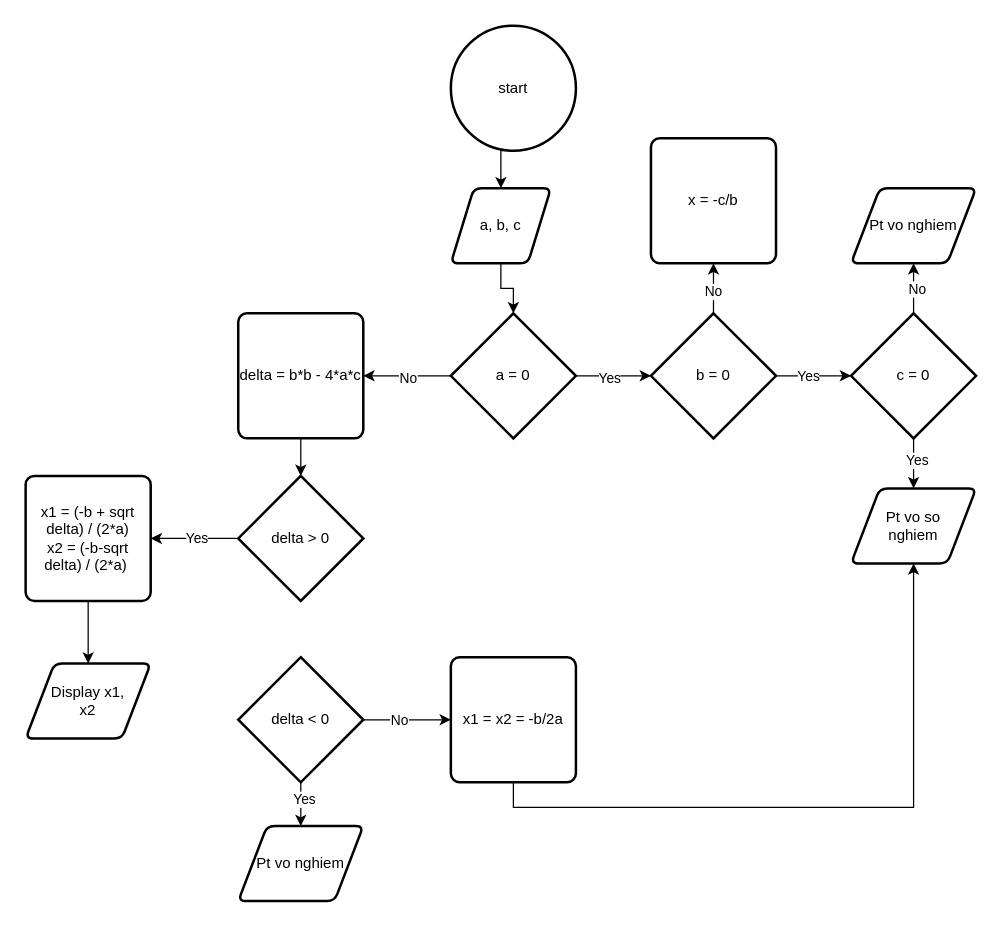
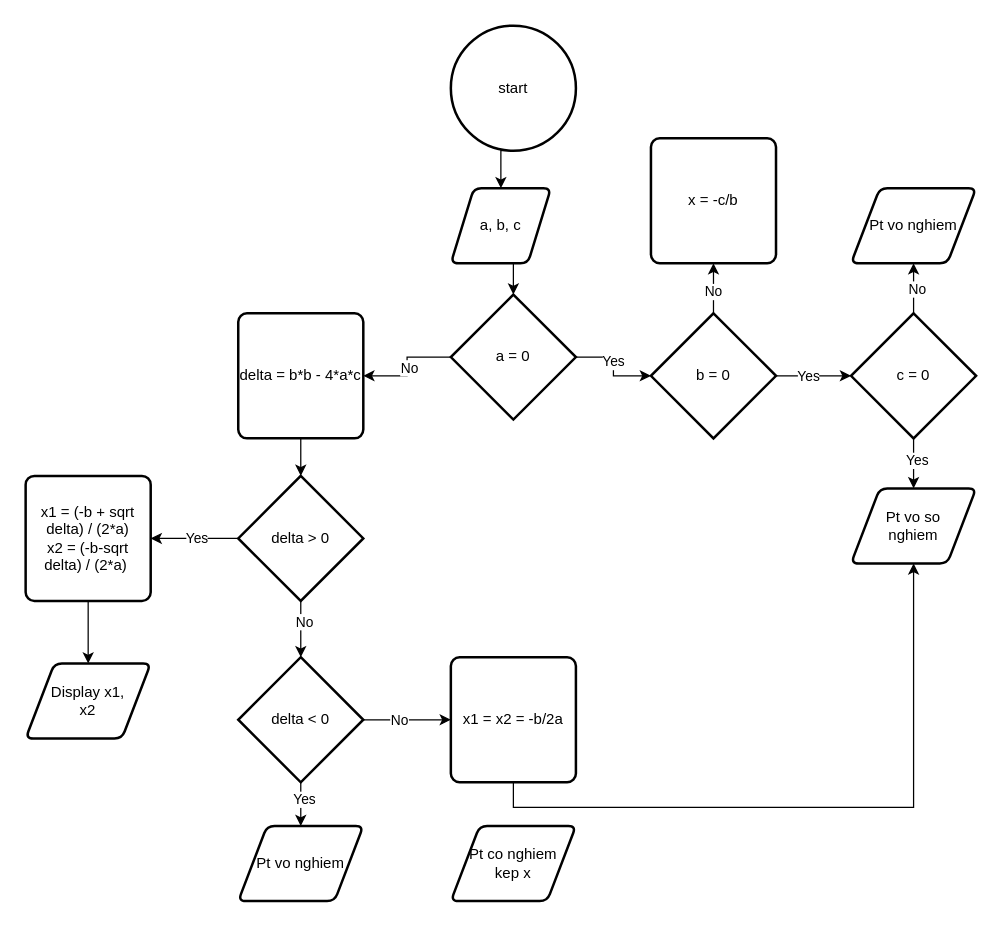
  <mxCell id="0" />
  <mxCell id="1" parent="0" />
  <mxCell id="2" style="edgeStyle=orthogonalEdgeStyle;rounded=0;orthogonalLoop=1;jettySize=auto;html=1;exitX=0.5;exitY=1;exitDx=0;exitDy=0;exitPerimeter=0;entryX=0.5;entryY=0;entryDx=0;entryDy=0;" edge="1" parent="1" source="3" target="5"><mxGeometry relative="1" as="geometry" /></mxCell>
  <mxCell id="3" value="start" style="strokeWidth=2;html=1;shape=mxgraph.flowchart.start_2;whiteSpace=wrap;" vertex="1" parent="1"><mxGeometry x="360" y="20" width="100" height="100" as="geometry" /></mxCell>
  <mxCell id="4" style="edgeStyle=orthogonalEdgeStyle;rounded=0;orthogonalLoop=1;jettySize=auto;html=1;exitX=0.5;exitY=1;exitDx=0;exitDy=0;entryX=0.5;entryY=0;entryDx=0;entryDy=0;entryPerimeter=0;" edge="1" parent="1" source="5" target="10"><mxGeometry relative="1" as="geometry" /></mxCell>
  <mxCell id="5" value="a, b, c" style="shape=parallelogram;html=1;strokeWidth=2;perimeter=parallelogramPerimeter;whiteSpace=wrap;rounded=1;arcSize=12;size=0.23;" vertex="1" parent="1"><mxGeometry x="360" y="150" width="80" height="60" as="geometry" /></mxCell>
  <mxCell id="6" style="edgeStyle=orthogonalEdgeStyle;rounded=0;orthogonalLoop=1;jettySize=auto;html=1;exitX=0;exitY=0.5;exitDx=0;exitDy=0;exitPerimeter=0;entryX=1;entryY=0.5;entryDx=0;entryDy=0;" edge="1" parent="1" source="10" target="12"><mxGeometry relative="1" as="geometry" /></mxCell>
  <mxCell id="7" value="No" style="edgeLabel;html=1;align=center;verticalAlign=middle;resizable=0;points=[];" vertex="1" connectable="0" parent="6"><mxGeometry y="1" relative="1" as="geometry"><mxPoint as="offset" /></mxGeometry></mxCell>
  <mxCell id="8" style="edgeStyle=orthogonalEdgeStyle;rounded=0;orthogonalLoop=1;jettySize=auto;html=1;exitX=1;exitY=0.5;exitDx=0;exitDy=0;exitPerimeter=0;entryX=0;entryY=0.5;entryDx=0;entryDy=0;entryPerimeter=0;" edge="1" parent="1" source="10" target="17"><mxGeometry relative="1" as="geometry" /></mxCell>
  <mxCell id="9" value="Yes" style="edgeLabel;html=1;align=center;verticalAlign=middle;resizable=0;points=[];" vertex="1" connectable="0" parent="8"><mxGeometry x="-0.133" y="-1" relative="1" as="geometry"><mxPoint as="offset" /></mxGeometry></mxCell>
- <mxCell id="10" value="a = 0" style="strokeWidth=2;html=1;shape=mxgraph.flowchart.decision;whiteSpace=wrap;" vertex="1" parent="1"><mxGeometry x="360" y="250" width="100" height="100" as="geometry" /></mxCell>
+ <mxCell id="10" value="a = 0" style="strokeWidth=2;html=1;shape=mxgraph.flowchart.decision;whiteSpace=wrap;" vertex="1" parent="1"><mxGeometry x="360" y="235" width="100" height="100" as="geometry" /></mxCell>
  <mxCell id="11" style="edgeStyle=orthogonalEdgeStyle;rounded=0;orthogonalLoop=1;jettySize=auto;html=1;exitX=0.5;exitY=1;exitDx=0;exitDy=0;entryX=0.5;entryY=0;entryDx=0;entryDy=0;entryPerimeter=0;" edge="1" parent="1" source="12" target="30"><mxGeometry relative="1" as="geometry" /></mxCell>
  <mxCell id="12" value="delta = b*b - 4*a*c" style="rounded=1;whiteSpace=wrap;html=1;absoluteArcSize=1;arcSize=14;strokeWidth=2;" vertex="1" parent="1"><mxGeometry x="190" y="250" width="100" height="100" as="geometry" /></mxCell>
  <mxCell id="13" style="edgeStyle=orthogonalEdgeStyle;rounded=0;orthogonalLoop=1;jettySize=auto;html=1;exitX=0.5;exitY=0;exitDx=0;exitDy=0;exitPerimeter=0;entryX=0.5;entryY=1;entryDx=0;entryDy=0;" edge="1" parent="1" source="17" target="18"><mxGeometry relative="1" as="geometry" /></mxCell>
  <mxCell id="14" value="No" style="edgeLabel;html=1;align=center;verticalAlign=middle;resizable=0;points=[];" vertex="1" connectable="0" parent="13"><mxGeometry x="-0.1" y="1" relative="1" as="geometry"><mxPoint as="offset" /></mxGeometry></mxCell>
  <mxCell id="15" style="edgeStyle=orthogonalEdgeStyle;rounded=0;orthogonalLoop=1;jettySize=auto;html=1;exitX=1;exitY=0.5;exitDx=0;exitDy=0;exitPerimeter=0;" edge="1" parent="1" source="17" target="23"><mxGeometry relative="1" as="geometry" /></mxCell>
  <mxCell id="16" value="Yes" style="edgeLabel;html=1;align=center;verticalAlign=middle;resizable=0;points=[];" vertex="1" connectable="0" parent="15"><mxGeometry x="-0.167" relative="1" as="geometry"><mxPoint as="offset" /></mxGeometry></mxCell>
  <mxCell id="17" value="b = 0" style="strokeWidth=2;html=1;shape=mxgraph.flowchart.decision;whiteSpace=wrap;" vertex="1" parent="1"><mxGeometry x="520" y="250" width="100" height="100" as="geometry" /></mxCell>
  <mxCell id="18" value="x = -c/b" style="rounded=1;whiteSpace=wrap;html=1;absoluteArcSize=1;arcSize=14;strokeWidth=2;" vertex="1" parent="1"><mxGeometry x="520" y="110" width="100" height="100" as="geometry" /></mxCell>
  <mxCell id="19" style="edgeStyle=orthogonalEdgeStyle;rounded=0;orthogonalLoop=1;jettySize=auto;html=1;exitX=0.5;exitY=0;exitDx=0;exitDy=0;exitPerimeter=0;entryX=0.5;entryY=1;entryDx=0;entryDy=0;" edge="1" parent="1" source="23" target="24"><mxGeometry relative="1" as="geometry" /></mxCell>
  <mxCell id="20" value="No" style="edgeLabel;html=1;align=center;verticalAlign=middle;resizable=0;points=[];" vertex="1" connectable="0" parent="19"><mxGeometry y="-2" relative="1" as="geometry"><mxPoint as="offset" /></mxGeometry></mxCell>
  <mxCell id="21" style="edgeStyle=orthogonalEdgeStyle;rounded=0;orthogonalLoop=1;jettySize=auto;html=1;exitX=0.5;exitY=1;exitDx=0;exitDy=0;exitPerimeter=0;entryX=0.5;entryY=0;entryDx=0;entryDy=0;" edge="1" parent="1" source="23" target="25"><mxGeometry relative="1" as="geometry" /></mxCell>
  <mxCell id="22" value="Yes" style="edgeLabel;html=1;align=center;verticalAlign=middle;resizable=0;points=[];" vertex="1" connectable="0" parent="21"><mxGeometry x="-0.15" y="2" relative="1" as="geometry"><mxPoint as="offset" /></mxGeometry></mxCell>
  <mxCell id="23" value="c = 0" style="strokeWidth=2;html=1;shape=mxgraph.flowchart.decision;whiteSpace=wrap;" vertex="1" parent="1"><mxGeometry x="680" y="250" width="100" height="100" as="geometry" /></mxCell>
  <mxCell id="24" value="Pt vo nghiem" style="shape=parallelogram;html=1;strokeWidth=2;perimeter=parallelogramPerimeter;whiteSpace=wrap;rounded=1;arcSize=12;size=0.23;" vertex="1" parent="1"><mxGeometry x="680" y="150" width="100" height="60" as="geometry" /></mxCell>
  <mxCell id="25" value="Pt vo so &lt;br&gt;nghiem" style="shape=parallelogram;html=1;strokeWidth=2;perimeter=parallelogramPerimeter;whiteSpace=wrap;rounded=1;arcSize=12;size=0.23;" vertex="1" parent="1"><mxGeometry x="680" y="390" width="100" height="60" as="geometry" /></mxCell>
  <mxCell id="26" style="edgeStyle=orthogonalEdgeStyle;rounded=0;orthogonalLoop=1;jettySize=auto;html=1;exitX=0;exitY=0.5;exitDx=0;exitDy=0;exitPerimeter=0;entryX=1;entryY=0.5;entryDx=0;entryDy=0;" edge="1" parent="1" source="30" target="32"><mxGeometry relative="1" as="geometry" /></mxCell>
  <mxCell id="27" value="Yes" style="edgeLabel;html=1;align=center;verticalAlign=middle;resizable=0;points=[];" vertex="1" connectable="0" parent="26"><mxGeometry x="-0.029" y="-1" relative="1" as="geometry"><mxPoint as="offset" /></mxGeometry></mxCell>
+ <mxCell id="28" style="edgeStyle=orthogonalEdgeStyle;rounded=0;orthogonalLoop=1;jettySize=auto;html=1;exitX=0.5;exitY=1;exitDx=0;exitDy=0;exitPerimeter=0;entryX=0.5;entryY=0;entryDx=0;entryDy=0;entryPerimeter=0;" edge="1" parent="1" source="30" target="38"><mxGeometry relative="1" as="geometry" /></mxCell>
+ <mxCell id="29" value="No" style="edgeLabel;html=1;align=center;verticalAlign=middle;resizable=0;points=[];" vertex="1" connectable="0" parent="28"><mxGeometry x="-0.289" y="2" relative="1" as="geometry"><mxPoint as="offset" /></mxGeometry></mxCell>
  <mxCell id="30" value="delta &amp;gt; 0" style="strokeWidth=2;html=1;shape=mxgraph.flowchart.decision;whiteSpace=wrap;" vertex="1" parent="1"><mxGeometry x="190" y="380" width="100" height="100" as="geometry" /></mxCell>
  <mxCell id="31" style="edgeStyle=orthogonalEdgeStyle;rounded=0;orthogonalLoop=1;jettySize=auto;html=1;exitX=0.5;exitY=1;exitDx=0;exitDy=0;entryX=0.5;entryY=0;entryDx=0;entryDy=0;" edge="1" parent="1" source="32" target="33"><mxGeometry relative="1" as="geometry" /></mxCell>
  <mxCell id="32" value="x1 = (-b + sqrt delta) / (2*a)&lt;br&gt;x2 = (-b-sqrt delta) / (2*a)&amp;nbsp;" style="rounded=1;whiteSpace=wrap;html=1;absoluteArcSize=1;arcSize=14;strokeWidth=2;" vertex="1" parent="1"><mxGeometry x="20" y="380" width="100" height="100" as="geometry" /></mxCell>
  <mxCell id="33" value="Display x1, &lt;br&gt;x2" style="shape=parallelogram;html=1;strokeWidth=2;perimeter=parallelogramPerimeter;whiteSpace=wrap;rounded=1;arcSize=12;size=0.23;" vertex="1" parent="1"><mxGeometry x="20" y="530" width="100" height="60" as="geometry" /></mxCell>
  <mxCell id="34" style="edgeStyle=orthogonalEdgeStyle;rounded=0;orthogonalLoop=1;jettySize=auto;html=1;exitX=0.5;exitY=1;exitDx=0;exitDy=0;exitPerimeter=0;entryX=0.5;entryY=0;entryDx=0;entryDy=0;" edge="1" parent="1" source="38" target="39"><mxGeometry relative="1" as="geometry" /></mxCell>
  <mxCell id="35" value="Yes" style="edgeLabel;html=1;align=center;verticalAlign=middle;resizable=0;points=[];" vertex="1" connectable="0" parent="34"><mxGeometry x="-0.257" y="2" relative="1" as="geometry"><mxPoint as="offset" /></mxGeometry></mxCell>
  <mxCell id="36" style="edgeStyle=orthogonalEdgeStyle;rounded=0;orthogonalLoop=1;jettySize=auto;html=1;exitX=1;exitY=0.5;exitDx=0;exitDy=0;exitPerimeter=0;entryX=0;entryY=0.5;entryDx=0;entryDy=0;" edge="1" parent="1" source="38" target="41"><mxGeometry relative="1" as="geometry" /></mxCell>
  <mxCell id="37" value="No" style="edgeLabel;html=1;align=center;verticalAlign=middle;resizable=0;points=[];" vertex="1" connectable="0" parent="36"><mxGeometry x="-0.211" relative="1" as="geometry"><mxPoint as="offset" /></mxGeometry></mxCell>
  <mxCell id="38" value="delta &amp;lt; 0" style="strokeWidth=2;html=1;shape=mxgraph.flowchart.decision;whiteSpace=wrap;" vertex="1" parent="1"><mxGeometry x="190" y="525" width="100" height="100" as="geometry" /></mxCell>
  <mxCell id="39" value="Pt vo nghiem" style="shape=parallelogram;html=1;strokeWidth=2;perimeter=parallelogramPerimeter;whiteSpace=wrap;rounded=1;arcSize=12;size=0.23;" vertex="1" parent="1"><mxGeometry x="190" y="660" width="100" height="60" as="geometry" /></mxCell>
  <mxCell id="40" style="edgeStyle=orthogonalEdgeStyle;rounded=0;orthogonalLoop=1;jettySize=auto;html=1;exitX=0.5;exitY=1;exitDx=0;exitDy=0;" edge="1" parent="1" source="41" target="25"><mxGeometry relative="1" as="geometry" /></mxCell>
  <mxCell id="41" value="x1 = x2 = -b/2a" style="rounded=1;whiteSpace=wrap;html=1;absoluteArcSize=1;arcSize=14;strokeWidth=2;" vertex="1" parent="1"><mxGeometry x="360" y="525" width="100" height="100" as="geometry" /></mxCell>
+ <mxCell id="42" value="Pt co nghiem&lt;br&gt;kep x" style="shape=parallelogram;html=1;strokeWidth=2;perimeter=parallelogramPerimeter;whiteSpace=wrap;rounded=1;arcSize=12;size=0.23;" vertex="1" parent="1"><mxGeometry x="360" y="660" width="100" height="60" as="geometry" /></mxCell>
